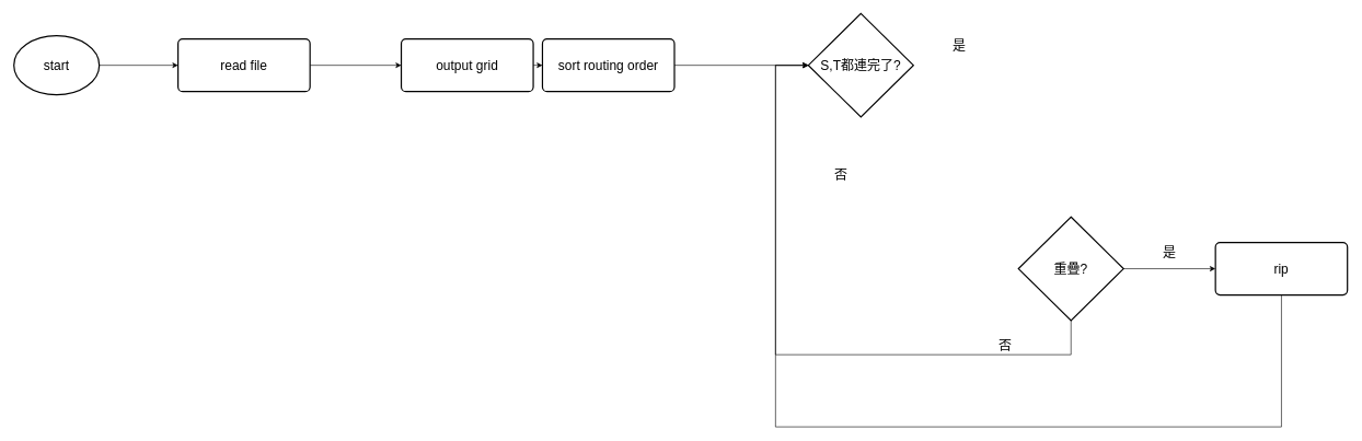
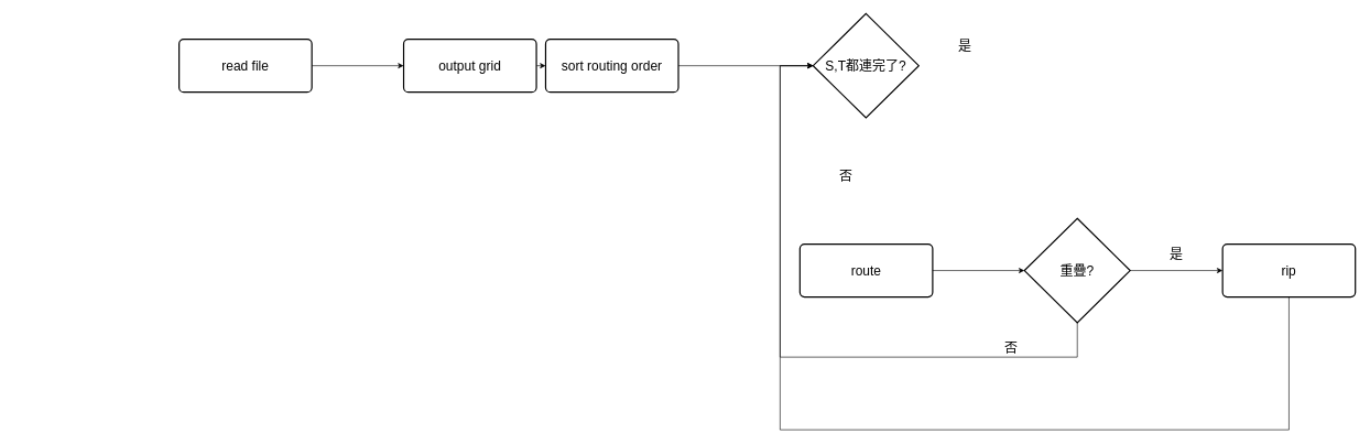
  <mxCell id="0" />
  <mxCell id="1" parent="0" />
- <mxCell id="2" style="edgeStyle=orthogonalEdgeStyle;rounded=0;orthogonalLoop=1;jettySize=auto;html=1;exitX=1;exitY=0.5;exitDx=0;exitDy=0;exitPerimeter=0;entryX=0;entryY=0.5;entryDx=0;entryDy=0;" edge="1" parent="1" source="3" target="5"><mxGeometry relative="1" as="geometry" /></mxCell>
- <mxCell id="3" value="&lt;font style=&quot;font-size: 20px;&quot;&gt;start&lt;/font&gt;" style="strokeWidth=2;html=1;shape=mxgraph.flowchart.start_1;whiteSpace=wrap;" vertex="1" parent="1"><mxGeometry x="20" y="54" width="130" height="90" as="geometry" /></mxCell>
  <mxCell id="4" style="edgeStyle=orthogonalEdgeStyle;rounded=0;orthogonalLoop=1;jettySize=auto;html=1;exitX=1;exitY=0.5;exitDx=0;exitDy=0;entryX=0;entryY=0.5;entryDx=0;entryDy=0;" edge="1" parent="1" source="5" target="7"><mxGeometry relative="1" as="geometry" /></mxCell>
  <mxCell id="5" value="&lt;font style=&quot;font-size: 20px;&quot;&gt;read file&lt;br&gt;&lt;/font&gt;" style="rounded=1;whiteSpace=wrap;html=1;absoluteArcSize=1;arcSize=14;strokeWidth=2;" vertex="1" parent="1"><mxGeometry x="270" y="59" width="201" height="80" as="geometry" /></mxCell>
  <mxCell id="6" style="edgeStyle=orthogonalEdgeStyle;rounded=0;orthogonalLoop=1;jettySize=auto;html=1;exitX=1;exitY=0.5;exitDx=0;exitDy=0;entryX=0;entryY=0.5;entryDx=0;entryDy=0;" edge="1" parent="1" source="7" target="15"><mxGeometry relative="1" as="geometry" /></mxCell>
  <mxCell id="7" value="&lt;font style=&quot;font-size: 20px;&quot;&gt;output grid&lt;br&gt;&lt;/font&gt;" style="rounded=1;whiteSpace=wrap;html=1;absoluteArcSize=1;arcSize=14;strokeWidth=2;" vertex="1" parent="1"><mxGeometry x="610" y="59" width="201" height="80" as="geometry" /></mxCell>
+ <mxCell id="8" value="&lt;font style=&quot;font-size: 20px;&quot;&gt;route&lt;br&gt;&lt;/font&gt;" style="rounded=1;whiteSpace=wrap;html=1;absoluteArcSize=1;arcSize=14;strokeWidth=2;" vertex="1" parent="1"><mxGeometry x="1210" y="369" width="201" height="80" as="geometry" /></mxCell>
  <mxCell id="9" style="edgeStyle=orthogonalEdgeStyle;rounded=0;orthogonalLoop=1;jettySize=auto;html=1;exitX=1;exitY=0.5;exitDx=0;exitDy=0;exitPerimeter=0;entryX=0;entryY=0.5;entryDx=0;entryDy=0;" edge="1" parent="1" source="10" target="17"><mxGeometry relative="1" as="geometry" /></mxCell>
  <mxCell id="10" value="&lt;span style=&quot;font-size: 20px;&quot;&gt;重疊?&lt;br&gt;&lt;/span&gt;" style="strokeWidth=2;html=1;shape=mxgraph.flowchart.decision;whiteSpace=wrap;" vertex="1" parent="1"><mxGeometry x="1550" y="330.07" width="160" height="157.87" as="geometry" /></mxCell>
+ <mxCell id="11" style="edgeStyle=orthogonalEdgeStyle;rounded=0;orthogonalLoop=1;jettySize=auto;html=1;exitX=1;exitY=0.5;exitDx=0;exitDy=0;entryX=0;entryY=0.5;entryDx=0;entryDy=0;entryPerimeter=0;" edge="1" parent="1" source="8" target="10"><mxGeometry relative="1" as="geometry" /></mxCell>
  <mxCell id="12" value="&lt;span style=&quot;font-size: 20px;&quot;&gt;S,T都連完了?&lt;/span&gt;" style="strokeWidth=2;html=1;shape=mxgraph.flowchart.decision;whiteSpace=wrap;" vertex="1" parent="1"><mxGeometry x="1230" y="20.07" width="160" height="157.87" as="geometry" /></mxCell>
  <mxCell id="13" value="&lt;font style=&quot;font-size: 20px;&quot;&gt;是&lt;/font&gt;" style="text;html=1;align=center;verticalAlign=middle;whiteSpace=wrap;rounded=0;" vertex="1" parent="1"><mxGeometry x="1430" y="54" width="60" height="30" as="geometry" /></mxCell>
  <mxCell id="14" value="&lt;span style=&quot;font-size: 20px;&quot;&gt;否&lt;/span&gt;" style="text;html=1;align=center;verticalAlign=middle;whiteSpace=wrap;rounded=0;" vertex="1" parent="1"><mxGeometry x="1250" y="250" width="60" height="30" as="geometry" /></mxCell>
  <mxCell id="15" value="&lt;font style=&quot;font-size: 20px;&quot;&gt;sort routing order&lt;br&gt;&lt;/font&gt;" style="rounded=1;whiteSpace=wrap;html=1;absoluteArcSize=1;arcSize=14;strokeWidth=2;" vertex="1" parent="1"><mxGeometry x="825" y="59" width="201" height="80" as="geometry" /></mxCell>
  <mxCell id="16" style="edgeStyle=orthogonalEdgeStyle;rounded=0;orthogonalLoop=1;jettySize=auto;html=1;exitX=1;exitY=0.5;exitDx=0;exitDy=0;entryX=0;entryY=0.5;entryDx=0;entryDy=0;entryPerimeter=0;" edge="1" parent="1" source="15" target="12"><mxGeometry relative="1" as="geometry" /></mxCell>
  <mxCell id="17" value="&lt;font style=&quot;font-size: 20px;&quot;&gt;rip&lt;br&gt;&lt;/font&gt;" style="rounded=1;whiteSpace=wrap;html=1;absoluteArcSize=1;arcSize=14;strokeWidth=2;" vertex="1" parent="1"><mxGeometry x="1850" y="369" width="201" height="80" as="geometry" /></mxCell>
  <mxCell id="18" style="edgeStyle=orthogonalEdgeStyle;rounded=0;orthogonalLoop=1;jettySize=auto;html=1;exitX=0.5;exitY=1;exitDx=0;exitDy=0;entryX=0;entryY=0.5;entryDx=0;entryDy=0;entryPerimeter=0;" edge="1" parent="1" source="17" target="12"><mxGeometry relative="1" as="geometry"><Array as="points"><mxPoint x="1951" y="650" /><mxPoint x="1180" y="650" /><mxPoint x="1180" y="99" /></Array></mxGeometry></mxCell>
  <mxCell id="19" value="&lt;font style=&quot;font-size: 20px;&quot;&gt;是&lt;/font&gt;" style="text;html=1;align=center;verticalAlign=middle;whiteSpace=wrap;rounded=0;" vertex="1" parent="1"><mxGeometry x="1750" y="369" width="60" height="30" as="geometry" /></mxCell>
  <mxCell id="20" style="edgeStyle=orthogonalEdgeStyle;rounded=0;orthogonalLoop=1;jettySize=auto;html=1;exitX=0.5;exitY=1;exitDx=0;exitDy=0;exitPerimeter=0;entryX=0;entryY=0.5;entryDx=0;entryDy=0;entryPerimeter=0;" edge="1" parent="1" source="10" target="12"><mxGeometry relative="1" as="geometry"><Array as="points"><mxPoint x="1630" y="540" /><mxPoint x="1180" y="540" /><mxPoint x="1180" y="99" /></Array></mxGeometry></mxCell>
  <mxCell id="21" value="&lt;span style=&quot;font-size: 20px;&quot;&gt;否&lt;/span&gt;" style="text;html=1;align=center;verticalAlign=middle;whiteSpace=wrap;rounded=0;" vertex="1" parent="1"><mxGeometry x="1500" y="510" width="60" height="30" as="geometry" /></mxCell>
